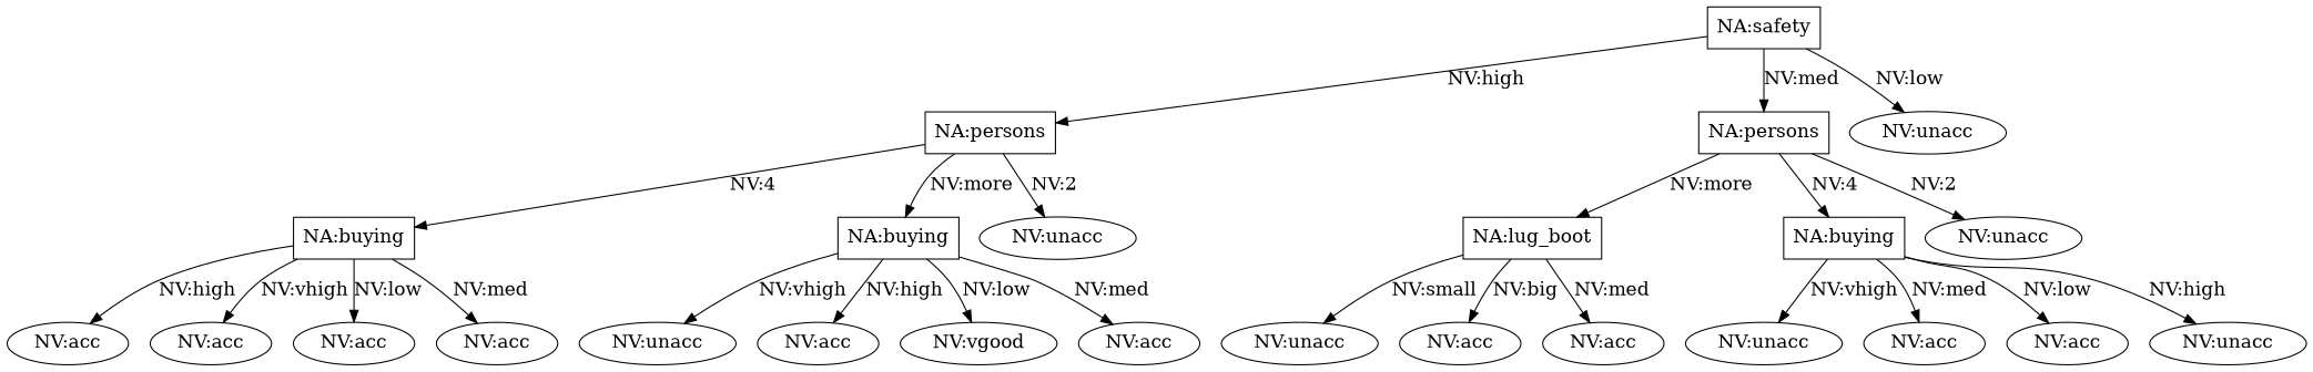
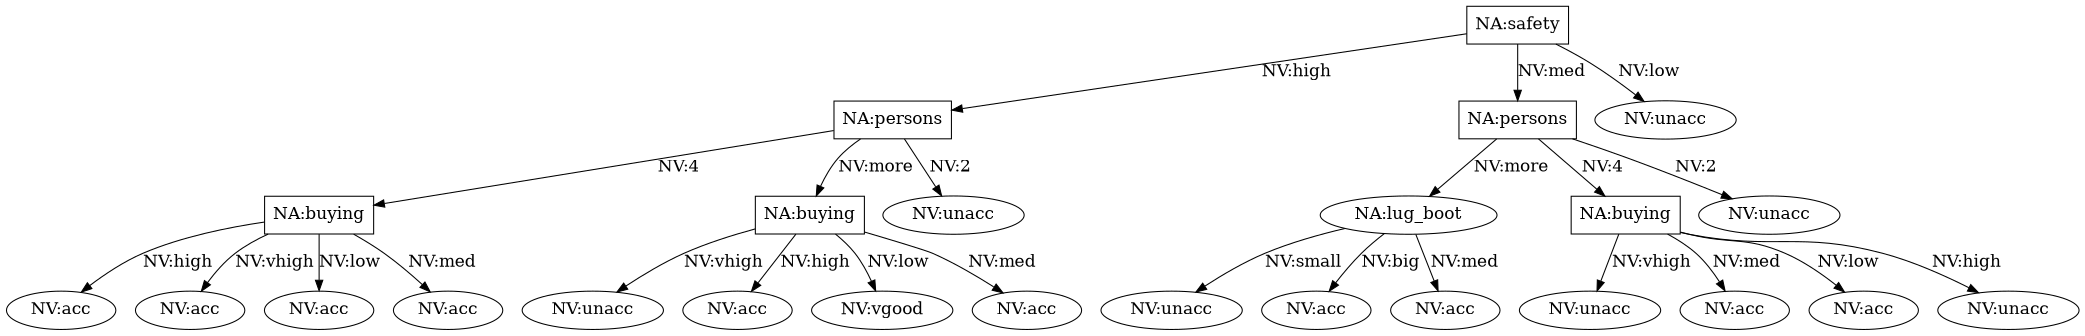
  digraph {
    fontname="DejaVu Serif"
    node [fontname="DejaVu Serif" fontsize=16 shape=ellipse]
    edge [fontname="DejaVu Serif" fontsize=16]
    n1 [label="NA:safety" shape=box]
    n2 [label="NA:persons" shape=box]
    n3 [label="NA:persons" shape=box]
    n4 [label="NV:unacc"]
    n5 [label="NA:buying" shape=box]
    n6 [label="NA:buying" shape=box]
    n7 [label="NV:unacc"]
    n8 [label="NV:acc"]
    n9 [label="NV:acc"]
    n10 [label="NV:acc"]
    n11 [label="NV:acc"]
    n12 [label="NV:unacc"]
    n13 [label="NV:acc"]
    n14 [label="NV:vgood"]
    n15 [label="NV:acc"]
-   n16 [label="NA:lug_boot" shape=box]
+   n16 [label="NA:lug_boot"]
    n17 [label="NA:buying" shape=box]
    n18 [label="NV:unacc"]
    n19 [label="NV:unacc"]
    n20 [label="NV:acc"]
    n21 [label="NV:acc"]
    n22 [label="NV:unacc"]
    n23 [label="NV:acc"]
    n24 [label="NV:acc"]
    n25 [label="NV:unacc"]
    n1 -> n2 [label="NV:high"]
    n1 -> n3 [label="NV:med"]
    n1 -> n4 [label="NV:low"]
    n2 -> n5 [label="NV:4"]
    n2 -> n6 [label="NV:more"]
    n2 -> n7 [label="NV:2"]
    n3 -> n16 [label="NV:more"]
    n3 -> n17 [label="NV:4"]
    n3 -> n18 [label="NV:2"]
    n5 -> n8 [label="NV:high"]
    n5 -> n9 [label="NV:vhigh"]
    n5 -> n10 [label="NV:low"]
    n5 -> n11 [label="NV:med"]
    n6 -> n12 [label="NV:vhigh"]
    n6 -> n13 [label="NV:high"]
    n6 -> n14 [label="NV:low"]
    n6 -> n15 [label="NV:med"]
    n16 -> n19 [label="NV:small"]
    n16 -> n20 [label="NV:big"]
    n16 -> n21 [label="NV:med"]
    n17 -> n22 [label="NV:vhigh"]
    n17 -> n23 [label="NV:med"]
    n17 -> n24 [label="NV:low"]
    n17 -> n25 [label="NV:high"]
  }
